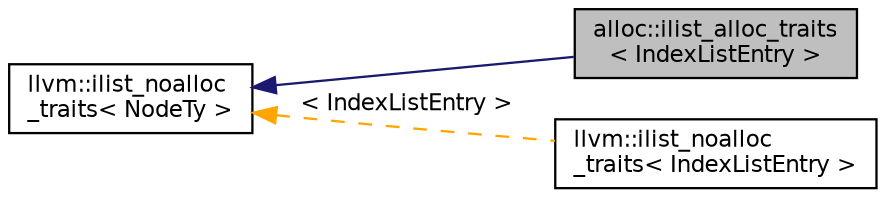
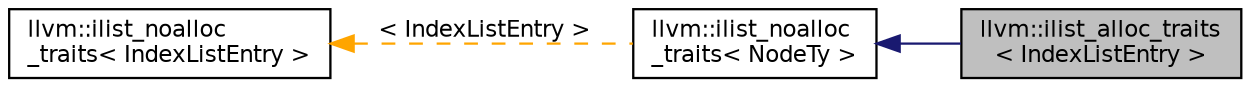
  digraph {
    rankdir=LR
    node [color=black fontname=Helvetica fontsize=10 shape=box]
    edge [dir=back fontname=Helvetica fontsize=10 labelfontname=Helvetica labelfontsize=10]
-   n1 [fillcolor=grey75 fontcolor=black height=0.2 label="alloc::ilist_alloc_traits\l\< IndexListEntry \>" style=filled width=0.4]
+   n1 [fillcolor=grey75 fontcolor=black height=0.2 label="llvm::ilist_alloc_traits\l\< IndexListEntry \>" style=filled width=0.4]
    n2 [height=0.2 label="llvm::ilist_noalloc\l_traits\< IndexListEntry \>" width=0.4]
    n3 [height=0.2 label="llvm::ilist_noalloc\l_traits\< NodeTy \>" width=0.4]
    n3 -> n1 [color=midnightblue style=solid]
-   n3 -> n2 [color=orange label=" \< IndexListEntry \>" style=dashed]
+   n2 -> n3 [color=orange label=" \< IndexListEntry \>" style=dashed]
  }
